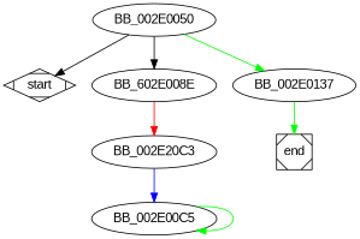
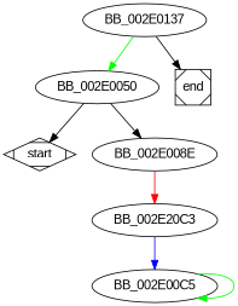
  digraph {
    fontname="Liberation Sans"
    node [fontname="Liberation Sans"]
    edge [fontname="Liberation Sans"]
    start [shape=Mdiamond]
    BB_002E0050
-   BB_002E008E [label=BB_602E008E]
+   BB_002E008E
    BB_002E0137
    n5 [label=BB_002E20C3]
    end [shape=Msquare]
    BB_002E00C5
    BB_002E0050 -> start
    BB_002E0050 -> BB_002E008E [color=black]
-   BB_002E0050 -> BB_002E0137 [color=green]
+   BB_002E0137 -> BB_002E0050 [color=green]
    BB_002E008E -> n5 [color=red]
-   BB_002E0137 -> end [color=green]
+   BB_002E0137 -> end
    n5 -> BB_002E00C5 [color=blue]
    BB_002E00C5 -> BB_002E00C5 [color=green]
  }
